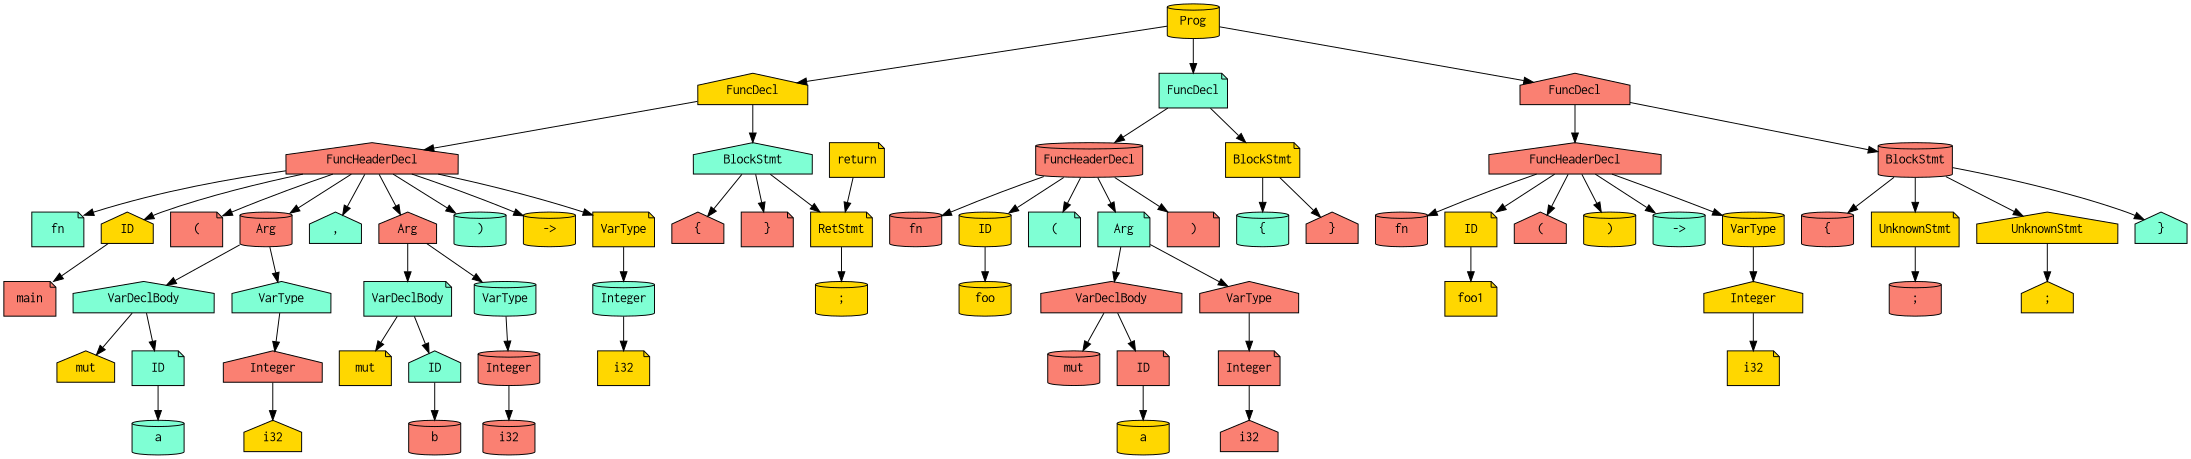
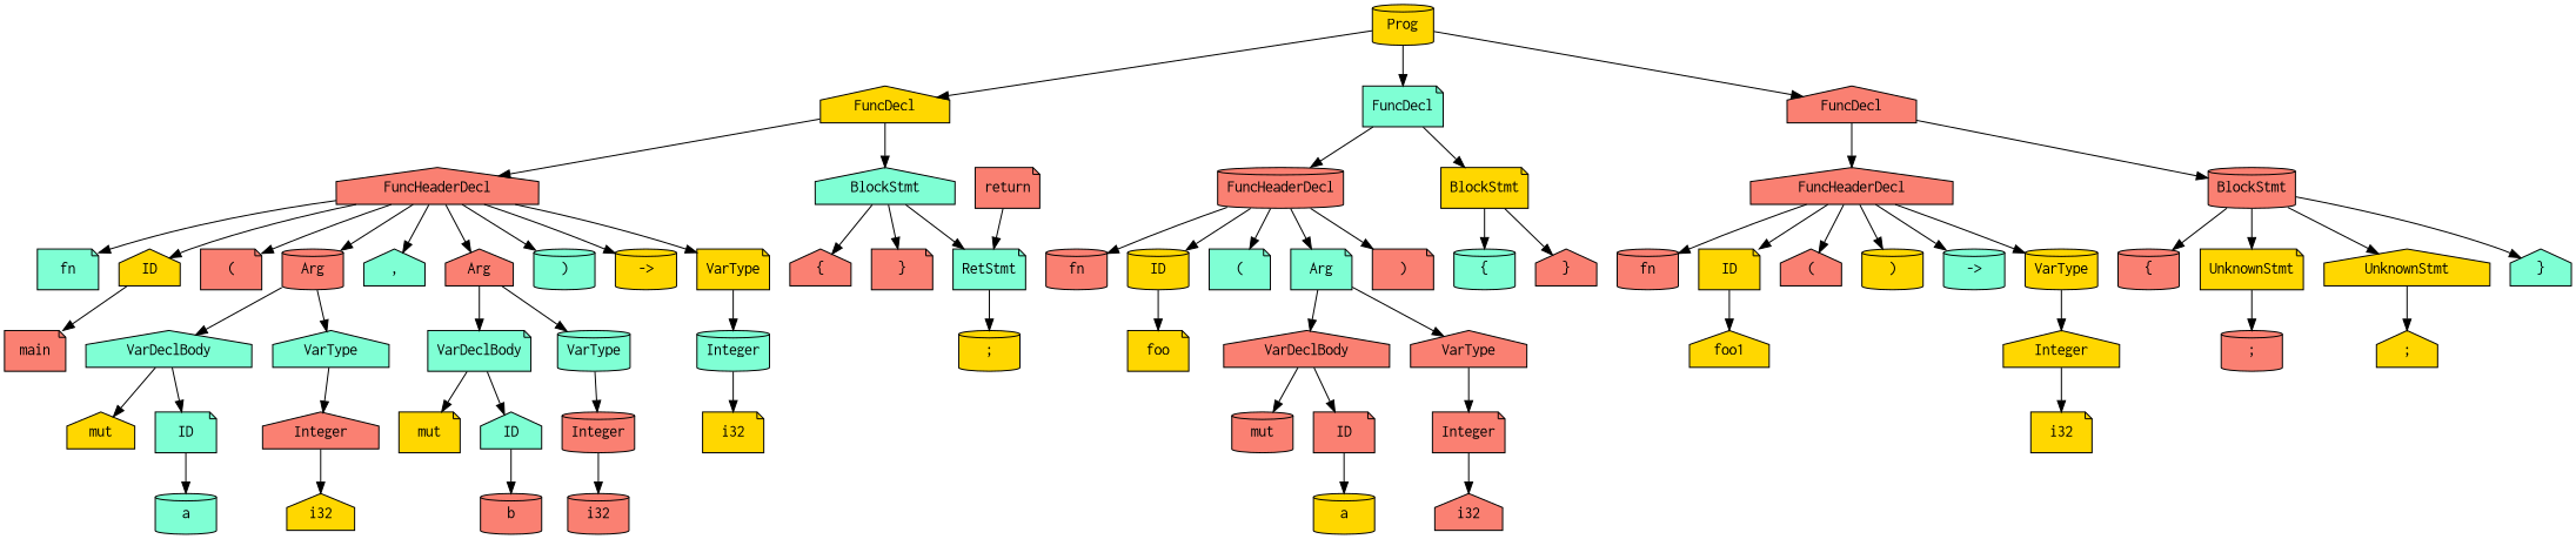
  digraph {
    node [fillcolor=salmon fontname=Courier shape=house style=filled]
    n1 [fillcolor=gold label=Prog shape=cylinder]
    n2 [fillcolor=gold label=FuncDecl]
    n3 [fillcolor=aquamarine label=FuncDecl shape=note]
    n4 [label=FuncDecl]
    n5 [label=FuncHeaderDecl]
    n6 [fillcolor=aquamarine label=BlockStmt]
    n7 [label=FuncHeaderDecl shape=cylinder]
    n8 [fillcolor=gold label=BlockStmt shape=note]
    n9 [label=FuncHeaderDecl]
    n10 [label=BlockStmt shape=cylinder]
    n11 [fillcolor=aquamarine label=fn shape=note]
    n12 [fillcolor=gold label=ID]
    n13 [label="(" shape=note]
    n14 [label=Arg shape=cylinder]
    n15 [fillcolor=aquamarine label=","]
    n16 [label=Arg]
    n17 [fillcolor=aquamarine label=")" shape=cylinder]
    n18 [fillcolor=gold label="->" shape=cylinder]
    n19 [fillcolor=gold label=VarType shape=note]
    n20 [label="{"]
-   n21 [fillcolor=gold label=RetStmt shape=note]
+   n21 [fillcolor=aquamarine label=RetStmt shape=note]
    n22 [label="}" shape=note]
    n23 [label=main shape=note]
    n24 [fillcolor=aquamarine label=VarDeclBody]
    n25 [fillcolor=aquamarine label=VarType]
    n26 [fillcolor=aquamarine label=VarDeclBody shape=note]
    n27 [fillcolor=aquamarine label=VarType shape=cylinder]
    n28 [fillcolor=aquamarine label=Integer shape=cylinder]
    n29 [fillcolor=gold label=mut]
    n30 [fillcolor=aquamarine label=ID shape=note]
    n31 [label=Integer]
    n32 [fillcolor=aquamarine label=a shape=cylinder]
    n33 [fillcolor=gold label=i32]
    n34 [fillcolor=gold label=mut shape=note]
    n35 [fillcolor=aquamarine label=ID]
    n36 [label=Integer shape=cylinder]
    n37 [label=b shape=cylinder]
    n38 [label=i32 shape=cylinder]
    n39 [fillcolor=gold label=i32 shape=note]
    n40 [fillcolor=gold label=";" shape=cylinder]
-   n41 [fillcolor=gold label=return shape=note]
+   n41 [label=return shape=note]
    n42 [label=fn shape=cylinder]
    n43 [fillcolor=gold label=ID shape=cylinder]
    n44 [fillcolor=aquamarine label="(" shape=note]
    n45 [fillcolor=aquamarine label=Arg shape=note]
    n46 [label=")" shape=note]
    n47 [fillcolor=aquamarine label="{" shape=cylinder]
    n48 [label="}"]
-   n49 [fillcolor=gold label=foo shape=cylinder]
+   n49 [fillcolor=gold label=foo shape=note]
    n50 [label=VarDeclBody]
    n51 [label=VarType]
    n52 [label=mut shape=cylinder]
    n53 [label=ID shape=note]
    n54 [label=Integer shape=note]
    n55 [fillcolor=gold label=a shape=cylinder]
    n56 [label=i32]
    n57 [label=fn shape=cylinder]
    n58 [fillcolor=gold label=ID shape=note]
    n59 [label="("]
    n60 [fillcolor=gold label=")" shape=cylinder]
    n61 [fillcolor=aquamarine label="->" shape=cylinder]
    n62 [fillcolor=gold label=VarType shape=cylinder]
    n63 [label="{" shape=cylinder]
    n64 [fillcolor=gold label=UnknownStmt shape=note]
    n65 [fillcolor=gold label=UnknownStmt]
    n66 [fillcolor=aquamarine label="}"]
-   n67 [fillcolor=gold label=foo1 shape=note]
+   n67 [fillcolor=gold label=foo1]
    n68 [fillcolor=gold label=Integer]
    n69 [fillcolor=gold label=i32 shape=note]
    n70 [label=";" shape=cylinder]
    n71 [fillcolor=gold label=";"]
    n1 -> n2
    n1 -> n3
    n1 -> n4
    n2 -> n5
    n2 -> n6
    n3 -> n7
    n3 -> n8
    n4 -> n9
    n4 -> n10
    n5 -> n11
    n5 -> n12
    n5 -> n13
    n5 -> n14
    n5 -> n15
    n5 -> n16
    n5 -> n17
    n5 -> n18
    n5 -> n19
    n6 -> n20
    n6 -> n21
    n6 -> n22
    n7 -> n42
    n7 -> n43
    n7 -> n44
    n7 -> n45
    n7 -> n46
    n8 -> n47
    n8 -> n48
    n9 -> n57
    n9 -> n58
    n9 -> n59
    n9 -> n60
    n9 -> n61
    n9 -> n62
    n10 -> n63
    n10 -> n64
    n10 -> n65
    n10 -> n66
    n12 -> n23
    n14 -> n24
    n14 -> n25
    n16 -> n26
    n16 -> n27
    n19 -> n28
    n21 -> n40
    n24 -> n29
    n24 -> n30
    n25 -> n31
    n26 -> n34
    n26 -> n35
    n27 -> n36
    n28 -> n39
    n30 -> n32
    n31 -> n33
    n35 -> n37
    n36 -> n38
    n41 -> n21
    n43 -> n49
    n45 -> n50
    n45 -> n51
    n50 -> n52
    n50 -> n53
    n51 -> n54
    n53 -> n55
    n54 -> n56
    n58 -> n67
    n62 -> n68
    n64 -> n70
    n65 -> n71
    n68 -> n69
  }
